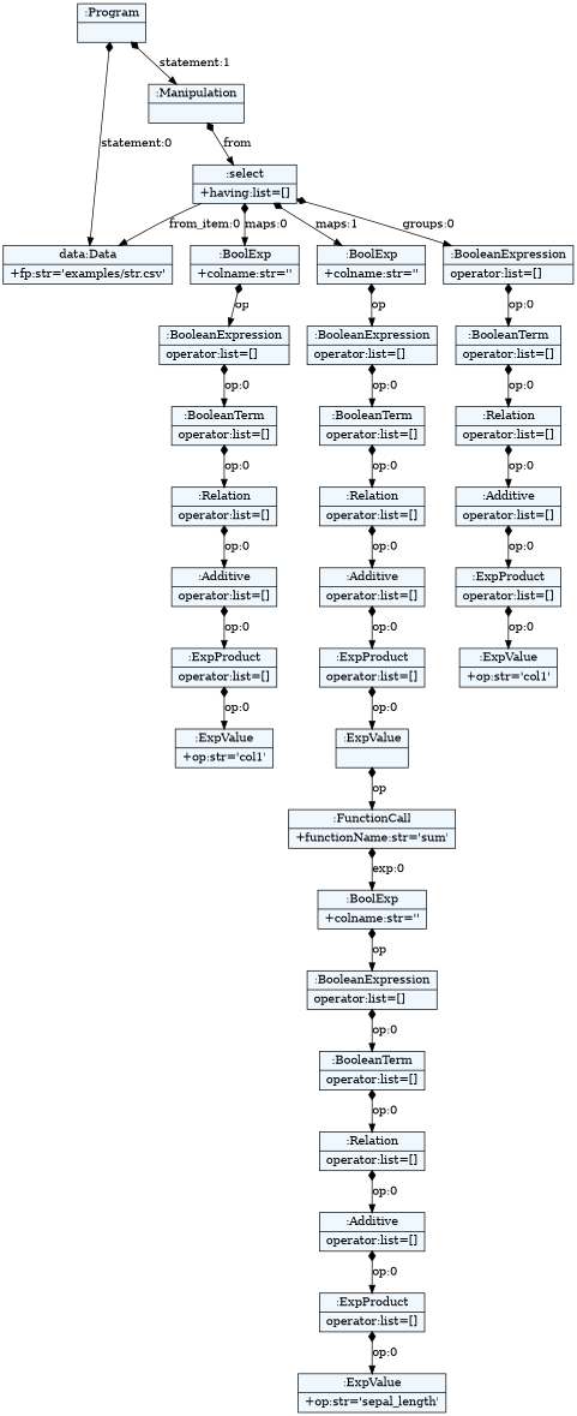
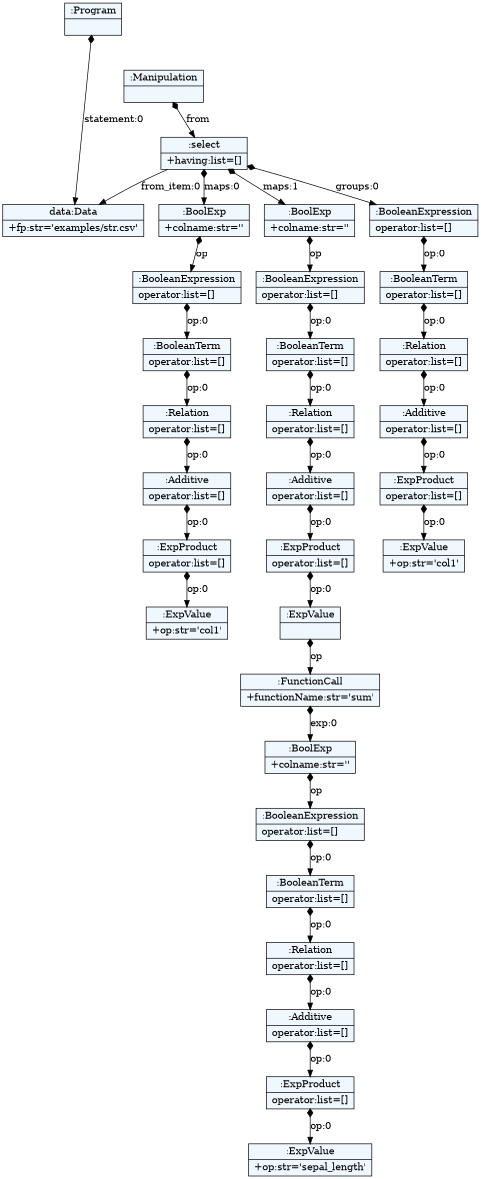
  digraph {
    fontname="Bitstream Vera Sans"
    fontsize=8
    nodesep=0.3
    node [fillcolor=aliceblue shape=record style=filled]
    edge [arrowtail=diamond dir=both]
    n1 [label="{:Program|}"]
    n2 [label="{data:Data|+fp:str='examples/str.csv'\l}"]
    n3 [label="{:Manipulation|}"]
    n4 [label="{:select|+having:list=[]\l}"]
    n5 [label="{:BoolExp|+colname:str=''\l}"]
    n6 [label="{:BoolExp|+colname:str=''\l}"]
    n7 [label="{:BooleanExpression|operator:list=[]\l}"]
    n8 [label="{:BooleanExpression|operator:list=[]\l}"]
    n9 [label="{:BooleanExpression|operator:list=[]\l}"]
    n10 [label="{:BooleanTerm|operator:list=[]\l}"]
    n11 [label="{:BooleanTerm|operator:list=[]\l}"]
    n12 [label="{:Relation|operator:list=[]\l}"]
    n13 [label="{:Additive|operator:list=[]\l}"]
    n14 [label="{:ExpProduct|operator:list=[]\l}"]
    n15 [label="{:ExpValue|+op:str='col1'\l}"]
    n16 [label="{:BooleanTerm|operator:list=[]\l}"]
    n17 [label="{:Relation|operator:list=[]\l}"]
    n18 [label="{:Additive|operator:list=[]\l}"]
    n19 [label="{:ExpProduct|operator:list=[]\l}"]
    n20 [label="{:ExpValue|}"]
    n21 [label="{:FunctionCall|+functionName:str='sum'\l}"]
    n22 [label="{:BoolExp|+colname:str=''\l}"]
    n23 [label="{:BooleanExpression|operator:list=[]\l}"]
    n24 [label="{:BooleanTerm|operator:list=[]\l}"]
    n25 [label="{:Relation|operator:list=[]\l}"]
    n26 [label="{:Additive|operator:list=[]\l}"]
    n27 [label="{:ExpProduct|operator:list=[]\l}"]
    n28 [label="{:ExpValue|+op:str='sepal_length'\l}"]
    n29 [label="{:Relation|operator:list=[]\l}"]
    n30 [label="{:Additive|operator:list=[]\l}"]
    n31 [label="{:ExpProduct|operator:list=[]\l}"]
    n32 [label="{:ExpValue|+op:str='col1'\l}"]
    n1 -> n2 [label="statement:0"]
-   n1 -> n3 [label="statement:1"]
    n3 -> n4 [label=from]
    n4 -> n2 [arrowtail=empty dir=black label="from_item:0"]
    n4 -> n5 [label="maps:0"]
    n4 -> n6 [label="maps:1"]
    n4 -> n7 [label="groups:0"]
    n5 -> n8 [label=op]
    n6 -> n9 [label=op]
    n7 -> n10 [label="op:0"]
    n8 -> n11 [label="op:0"]
    n9 -> n16 [label="op:0"]
    n10 -> n29 [label="op:0"]
    n11 -> n12 [label="op:0"]
    n12 -> n13 [label="op:0"]
    n13 -> n14 [label="op:0"]
    n14 -> n15 [label="op:0"]
    n16 -> n17 [label="op:0"]
    n17 -> n18 [label="op:0"]
    n18 -> n19 [label="op:0"]
    n19 -> n20 [label="op:0"]
    n20 -> n21 [label=op]
    n21 -> n22 [label="exp:0"]
    n22 -> n23 [label=op]
    n23 -> n24 [label="op:0"]
    n24 -> n25 [label="op:0"]
    n25 -> n26 [label="op:0"]
    n26 -> n27 [label="op:0"]
    n27 -> n28 [label="op:0"]
    n29 -> n30 [label="op:0"]
    n30 -> n31 [label="op:0"]
    n31 -> n32 [label="op:0"]
  }
